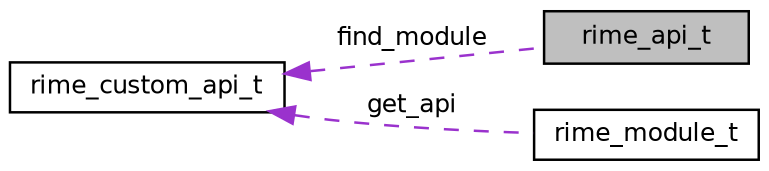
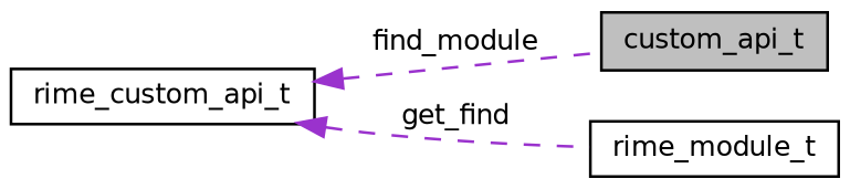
  digraph {
    rankdir=LR
    node [color=black fillcolor=white fontname=Helvetica fontsize=10 shape=record style=filled]
    edge [color=darkorchid3 dir=back fontname=Helvetica fontsize=10 labelfontname=Helvetica labelfontsize=10 style=dashed]
-   n1 [fillcolor=grey75 fontcolor=black height=0.2 label=rime_api_t width=0.4]
+   n1 [fillcolor=grey75 fontcolor=black height=0.2 label=custom_api_t width=0.4]
    n2 [height=0.2 label=rime_module_t width=0.4]
    n3 [height=0.2 label=rime_custom_api_t width=0.4]
    n3 -> n1 [label=" find_module"]
-   n3 -> n2 [label=" get_api"]
+   n3 -> n2 [label=" get_find"]
  }
